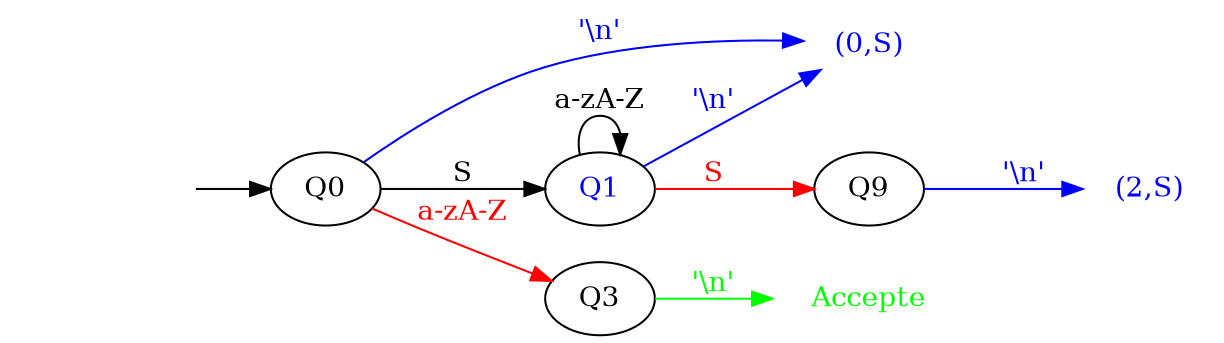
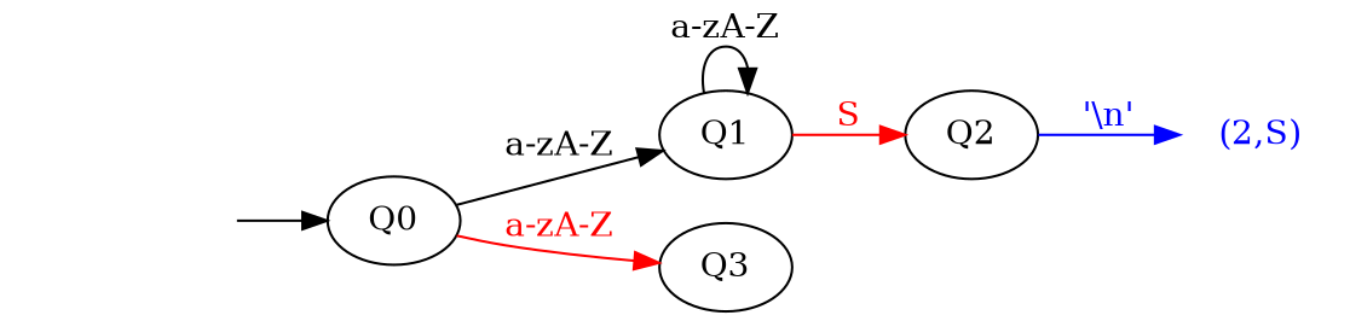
  digraph {
    rankdir=LR
-   Accepte [color=white fontcolor=green]
    nothing [style=invisible]
    Q0
-   "(0,S)" [color=white fontcolor=blue]
-   Q1 [fontcolor=blue]
+   Q1
    Q3
    "(2,S)" [color=white fontcolor=blue]
-   Q2 [label=Q9]
+   Q2
    nothing -> Q0
-   Q0 -> "(0,S)" [color=blue fontcolor=blue label="'\\n'"]
-   Q0 -> Q1 [label=S]
+   Q0 -> Q1 [label="a-zA-Z"]
    Q0 -> Q3 [color=red fontcolor=red label="a-zA-Z"]
-   Q1 -> "(0,S)" [color=blue fontcolor=blue label="'\\n'"]
    Q1 -> Q1 [label="a-zA-Z"]
    Q1 -> Q2 [color=red fontcolor=red label=S]
-   Q3 -> Accepte [color=green fontcolor=green label="'\\n'"]
    Q2 -> "(2,S)" [color=blue fontcolor=blue label="'\\n'"]
  }
